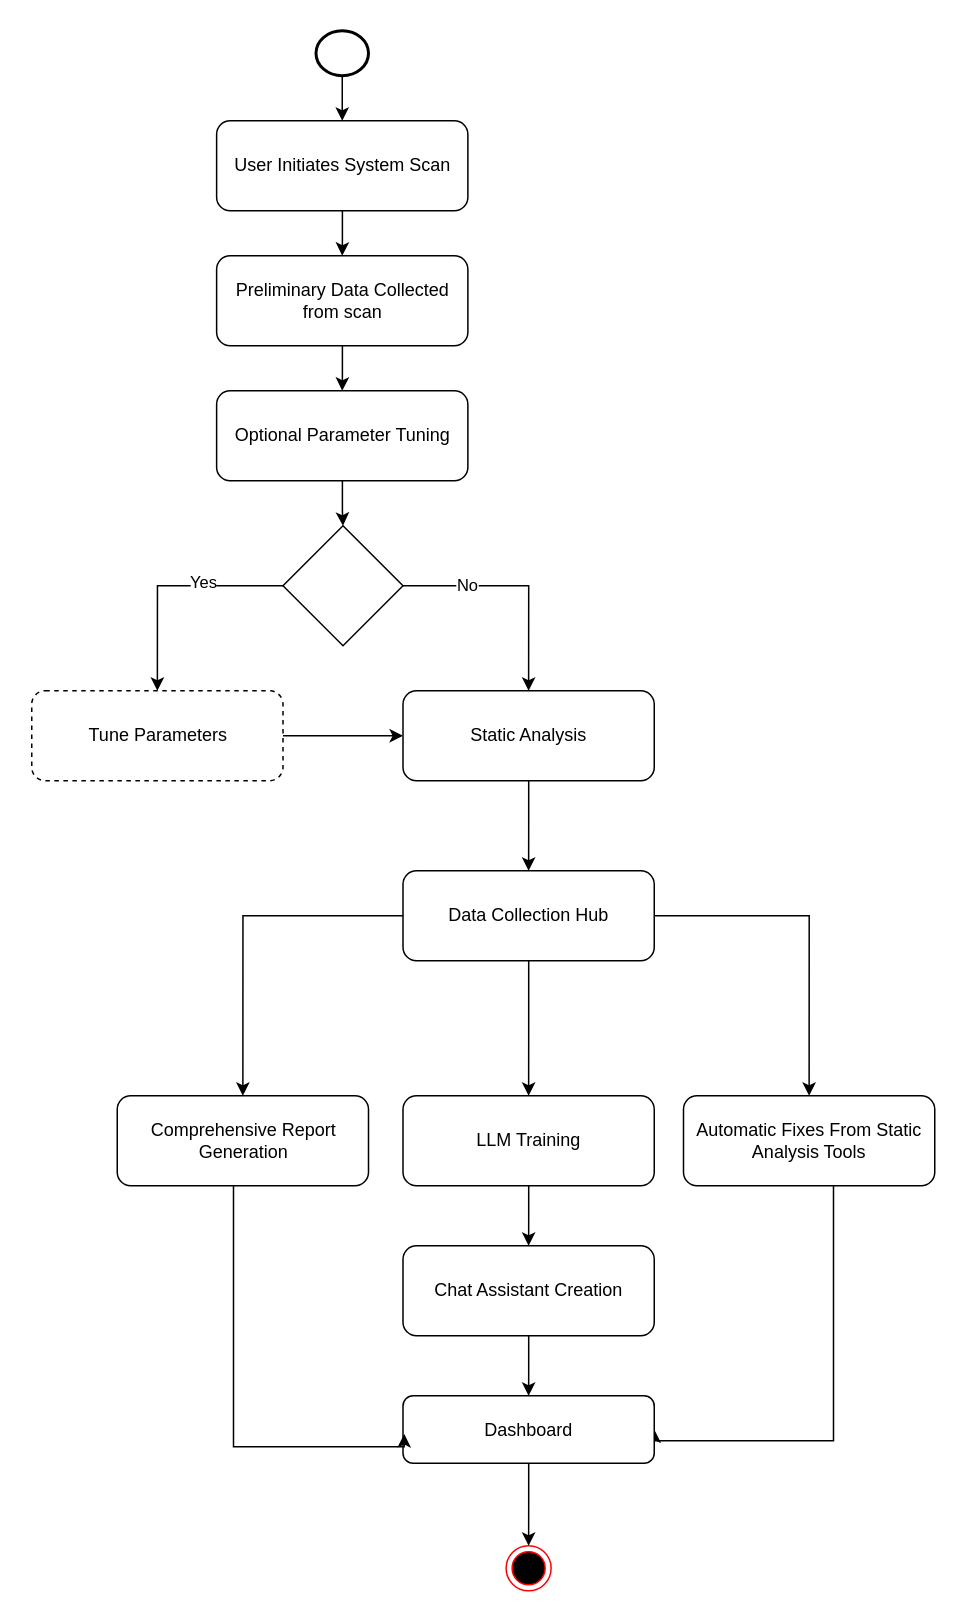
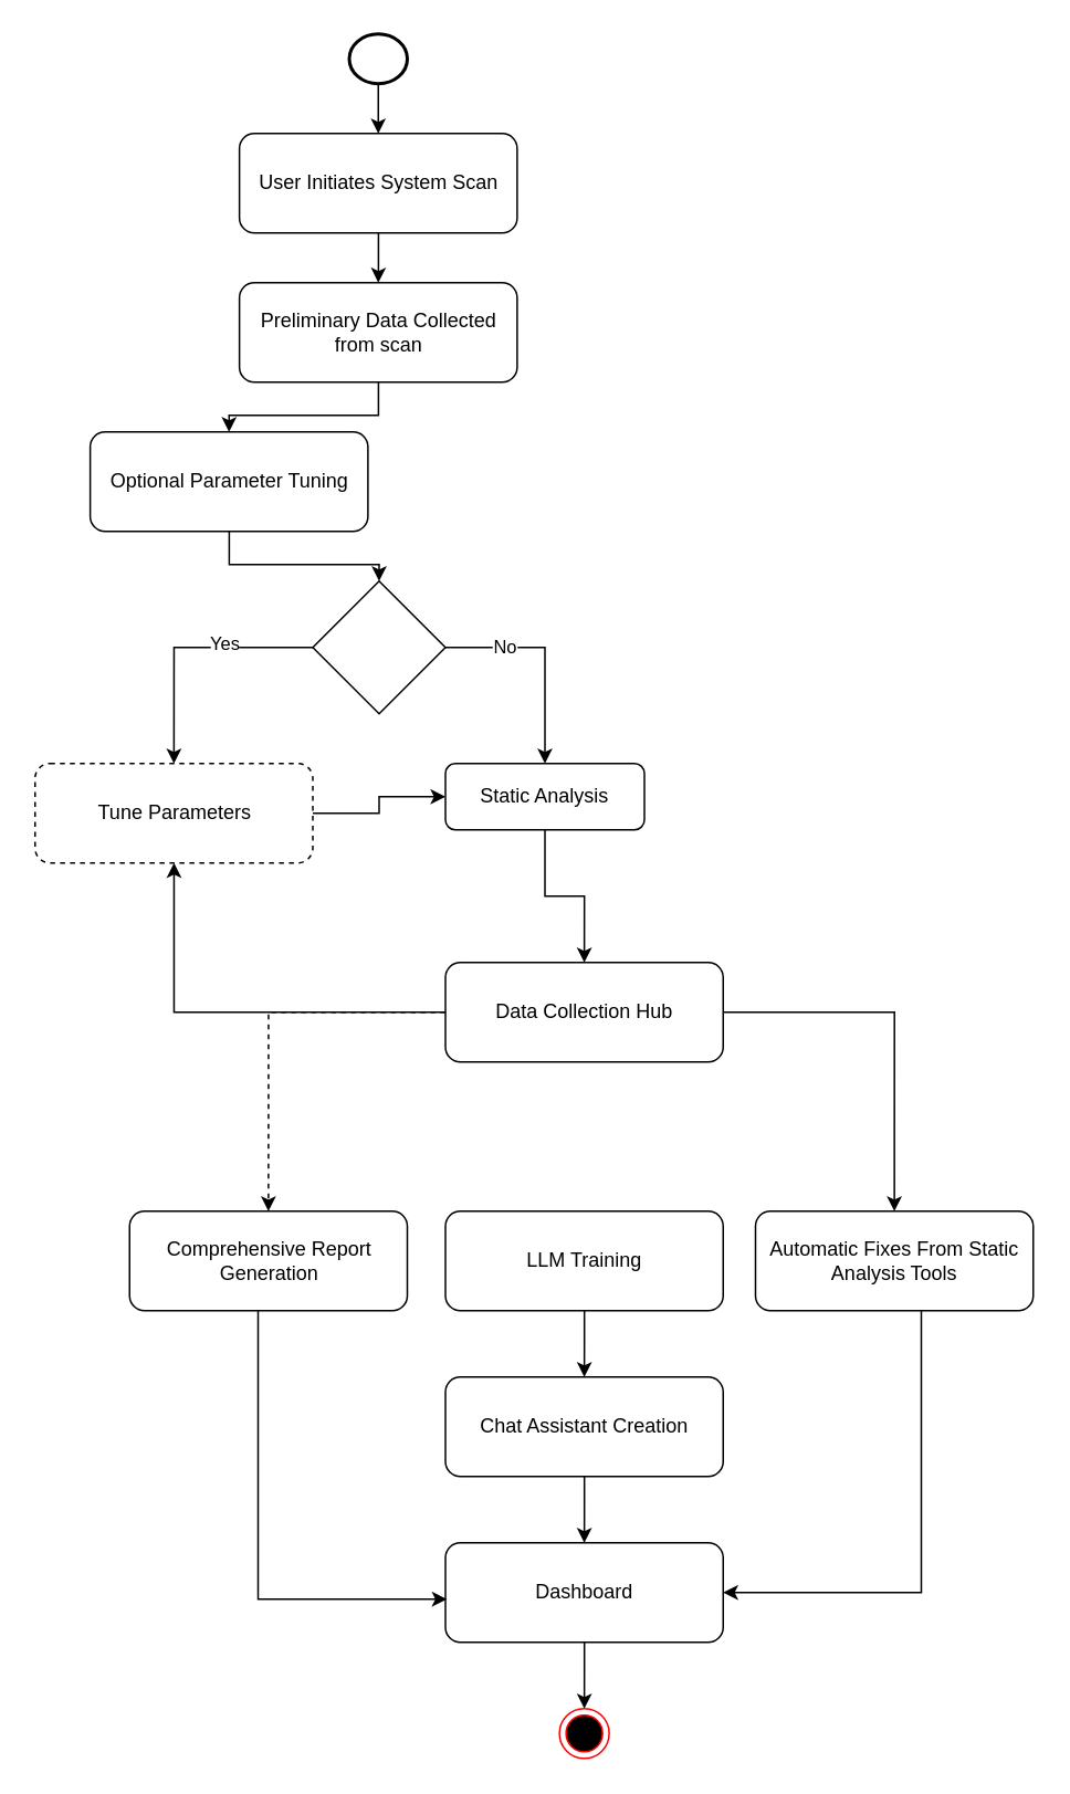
  <mxCell id="0" />
  <mxCell id="1" parent="0" />
  <mxCell id="2" style="edgeStyle=orthogonalEdgeStyle;rounded=0;orthogonalLoop=1;jettySize=auto;html=1;entryX=0.5;entryY=0;entryDx=0;entryDy=0;" edge="1" parent="1" source="3" target="5"><mxGeometry relative="1" as="geometry" /></mxCell>
  <mxCell id="3" value="" style="strokeWidth=2;html=1;shape=mxgraph.flowchart.start_2;whiteSpace=wrap;" vertex="1" parent="1"><mxGeometry x="210" y="20" width="35" height="30" as="geometry" /></mxCell>
  <mxCell id="4" style="edgeStyle=orthogonalEdgeStyle;rounded=0;orthogonalLoop=1;jettySize=auto;html=1;entryX=0.5;entryY=0;entryDx=0;entryDy=0;" edge="1" parent="1" source="5" target="7"><mxGeometry relative="1" as="geometry" /></mxCell>
  <mxCell id="5" value="User Initiates System Scan" style="rounded=1;whiteSpace=wrap;html=1;" vertex="1" parent="1"><mxGeometry x="143.75" y="80" width="167.5" height="60" as="geometry" /></mxCell>
  <mxCell id="6" style="edgeStyle=orthogonalEdgeStyle;rounded=0;orthogonalLoop=1;jettySize=auto;html=1;entryX=0.5;entryY=0;entryDx=0;entryDy=0;" edge="1" parent="1" source="7" target="9"><mxGeometry relative="1" as="geometry" /></mxCell>
  <mxCell id="7" value="Preliminary Data Collected from scan" style="rounded=1;whiteSpace=wrap;html=1;" vertex="1" parent="1"><mxGeometry x="143.75" y="170" width="167.5" height="60" as="geometry" /></mxCell>
  <mxCell id="8" style="edgeStyle=orthogonalEdgeStyle;rounded=0;orthogonalLoop=1;jettySize=auto;html=1;entryX=0.5;entryY=0;entryDx=0;entryDy=0;" edge="1" parent="1" source="9" target="14"><mxGeometry relative="1" as="geometry" /></mxCell>
- <mxCell id="9" value="Optional Parameter Tuning" style="rounded=1;whiteSpace=wrap;html=1;" vertex="1" parent="1"><mxGeometry x="143.75" y="260" width="167.5" height="60" as="geometry" /></mxCell>
+ <mxCell id="9" value="Optional Parameter Tuning" style="rounded=1;whiteSpace=wrap;html=1;" vertex="1" parent="1"><mxGeometry x="53.75" y="260" width="167.5" height="60" as="geometry" /></mxCell>
  <mxCell id="10" style="edgeStyle=orthogonalEdgeStyle;rounded=0;orthogonalLoop=1;jettySize=auto;html=1;exitX=0;exitY=0.5;exitDx=0;exitDy=0;entryX=0.5;entryY=0;entryDx=0;entryDy=0;" edge="1" parent="1" source="14" target="16"><mxGeometry relative="1" as="geometry" /></mxCell>
  <mxCell id="11" value="Yes" style="edgeLabel;html=1;align=center;verticalAlign=middle;resizable=0;points=[];" vertex="1" connectable="0" parent="10"><mxGeometry x="-0.294" y="-3" relative="1" as="geometry"><mxPoint as="offset" /></mxGeometry></mxCell>
  <mxCell id="12" style="edgeStyle=orthogonalEdgeStyle;rounded=0;orthogonalLoop=1;jettySize=auto;html=1;exitX=1;exitY=0.5;exitDx=0;exitDy=0;entryX=0.5;entryY=0;entryDx=0;entryDy=0;" edge="1" parent="1" source="14" target="18"><mxGeometry relative="1" as="geometry" /></mxCell>
  <mxCell id="13" value="No" style="edgeLabel;html=1;align=center;verticalAlign=middle;resizable=0;points=[];" vertex="1" connectable="0" parent="12"><mxGeometry x="-0.454" y="1" relative="1" as="geometry"><mxPoint as="offset" /></mxGeometry></mxCell>
  <mxCell id="14" value="" style="rhombus;whiteSpace=wrap;html=1;" vertex="1" parent="1"><mxGeometry x="188" y="350" width="80" height="80" as="geometry" /></mxCell>
  <mxCell id="15" style="edgeStyle=orthogonalEdgeStyle;rounded=0;orthogonalLoop=1;jettySize=auto;html=1;entryX=0;entryY=0.5;entryDx=0;entryDy=0;" edge="1" parent="1" source="16" target="18"><mxGeometry relative="1" as="geometry" /></mxCell>
  <mxCell id="16" value="Tune Parameters" style="rounded=1;whiteSpace=wrap;html=1;dashed=1;" vertex="1" parent="1"><mxGeometry x="20.5" y="460" width="167.5" height="60" as="geometry" /></mxCell>
  <mxCell id="17" style="edgeStyle=orthogonalEdgeStyle;rounded=0;orthogonalLoop=1;jettySize=auto;html=1;entryX=0.5;entryY=0;entryDx=0;entryDy=0;" edge="1" parent="1" source="18" target="22"><mxGeometry relative="1" as="geometry" /></mxCell>
- <mxCell id="18" value="Static Analysis" style="rounded=1;whiteSpace=wrap;html=1;" vertex="1" parent="1"><mxGeometry x="268" y="460" width="167.5" height="60" as="geometry" /></mxCell>
- <mxCell id="19" style="edgeStyle=orthogonalEdgeStyle;rounded=0;orthogonalLoop=1;jettySize=auto;html=1;entryX=0.5;entryY=0;entryDx=0;entryDy=0;" edge="1" parent="1" source="22" target="25"><mxGeometry relative="1" as="geometry"><mxPoint x="351.75" y="690" as="targetPoint" /></mxGeometry></mxCell>
+ <mxCell id="18" value="Static Analysis" style="rounded=1;whiteSpace=wrap;html=1;" vertex="1" parent="1"><mxGeometry x="268" y="460" width="120" height="40" as="geometry" /></mxCell>
+ <mxCell id="19" style="edgeStyle=orthogonalEdgeStyle;rounded=0;orthogonalLoop=1;jettySize=auto;html=1;" edge="1" parent="1" source="22" target="16"><mxGeometry relative="1" as="geometry"><mxPoint x="351.75" y="690" as="targetPoint" /></mxGeometry></mxCell>
  <mxCell id="20" style="edgeStyle=orthogonalEdgeStyle;rounded=0;orthogonalLoop=1;jettySize=auto;html=1;entryX=0.5;entryY=0;entryDx=0;entryDy=0;" edge="1" parent="1" source="22" target="27"><mxGeometry relative="1" as="geometry" /></mxCell>
- <mxCell id="21" style="edgeStyle=orthogonalEdgeStyle;rounded=0;orthogonalLoop=1;jettySize=auto;html=1;exitX=0;exitY=0.5;exitDx=0;exitDy=0;entryX=0.5;entryY=0;entryDx=0;entryDy=0;" edge="1" parent="1" source="22" target="23"><mxGeometry relative="1" as="geometry" /></mxCell>
+ <mxCell id="21" style="edgeStyle=orthogonalEdgeStyle;rounded=0;orthogonalLoop=1;jettySize=auto;html=1;exitX=0;exitY=0.5;exitDx=0;exitDy=0;entryX=0.5;entryY=0;entryDx=0;entryDy=0;dashed=1;" edge="1" parent="1" source="22" target="23"><mxGeometry relative="1" as="geometry" /></mxCell>
  <mxCell id="22" value="Data Collection Hub" style="rounded=1;whiteSpace=wrap;html=1;" vertex="1" parent="1"><mxGeometry x="268" y="580" width="167.5" height="60" as="geometry" /></mxCell>
  <mxCell id="23" value="Comprehensive Report Generation" style="rounded=1;whiteSpace=wrap;html=1;" vertex="1" parent="1"><mxGeometry x="77.5" y="730" width="167.5" height="60" as="geometry" /></mxCell>
  <mxCell id="24" style="edgeStyle=orthogonalEdgeStyle;rounded=0;orthogonalLoop=1;jettySize=auto;html=1;entryX=0.5;entryY=0;entryDx=0;entryDy=0;" edge="1" parent="1" source="25" target="29"><mxGeometry relative="1" as="geometry" /></mxCell>
  <mxCell id="25" value="LLM Training" style="rounded=1;whiteSpace=wrap;html=1;" vertex="1" parent="1"><mxGeometry x="268" y="730" width="167.5" height="60" as="geometry" /></mxCell>
  <mxCell id="26" style="edgeStyle=orthogonalEdgeStyle;rounded=0;orthogonalLoop=1;jettySize=auto;html=1;entryX=1;entryY=0.5;entryDx=0;entryDy=0;" edge="1" parent="1" source="27" target="31"><mxGeometry relative="1" as="geometry"><Array as="points"><mxPoint x="555" y="960" /></Array></mxGeometry></mxCell>
  <mxCell id="27" value="Automatic Fixes From Static Analysis Tools" style="rounded=1;whiteSpace=wrap;html=1;" vertex="1" parent="1"><mxGeometry x="455" y="730" width="167.5" height="60" as="geometry" /></mxCell>
  <mxCell id="28" style="edgeStyle=orthogonalEdgeStyle;rounded=0;orthogonalLoop=1;jettySize=auto;html=1;entryX=0.5;entryY=0;entryDx=0;entryDy=0;" edge="1" parent="1" source="29" target="31"><mxGeometry relative="1" as="geometry" /></mxCell>
  <mxCell id="29" value="Chat Assistant Creation" style="rounded=1;whiteSpace=wrap;html=1;" vertex="1" parent="1"><mxGeometry x="268" y="830" width="167.5" height="60" as="geometry" /></mxCell>
  <mxCell id="30" style="edgeStyle=orthogonalEdgeStyle;rounded=0;orthogonalLoop=1;jettySize=auto;html=1;entryX=0.5;entryY=0;entryDx=0;entryDy=0;" edge="1" parent="1" source="31" target="32"><mxGeometry relative="1" as="geometry" /></mxCell>
- <mxCell id="31" value="Dashboard" style="rounded=1;whiteSpace=wrap;html=1;" vertex="1" parent="1"><mxGeometry x="268" y="930" width="167.5" height="45" as="geometry" /></mxCell>
+ <mxCell id="31" value="Dashboard" style="rounded=1;whiteSpace=wrap;html=1;" vertex="1" parent="1"><mxGeometry x="268" y="930" width="167.5" height="60" as="geometry" /></mxCell>
  <mxCell id="32" value="" style="ellipse;html=1;shape=endState;fillColor=#000000;strokeColor=#ff0000;" vertex="1" parent="1"><mxGeometry x="336.75" y="1030" width="30" height="30" as="geometry" /></mxCell>
  <mxCell id="33" style="edgeStyle=orthogonalEdgeStyle;rounded=0;orthogonalLoop=1;jettySize=auto;html=1;entryX=0.005;entryY=0.567;entryDx=0;entryDy=0;entryPerimeter=0;" edge="1" parent="1" source="23" target="31"><mxGeometry relative="1" as="geometry"><Array as="points"><mxPoint x="155" y="964" /></Array></mxGeometry></mxCell>
